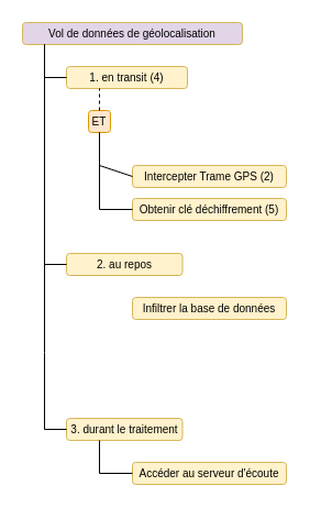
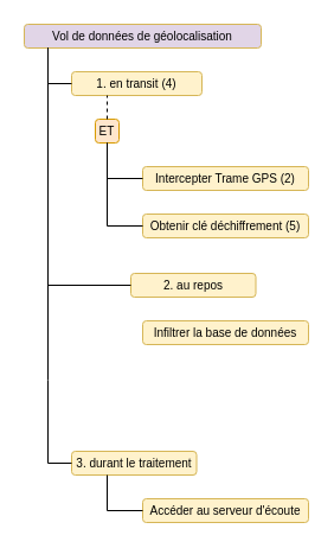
  <mxCell id="0" />
  <mxCell id="1" parent="0" />
  <mxCell id="2" value="Vol de données de géolocalisation" style="rounded=1;html=1;shadow=0;dashed=0;whiteSpace=wrap;fontSize=10;fillColor=#e1d5e7;align=center;strokeColor=#d6b656;" vertex="1" parent="1"><mxGeometry x="20" y="20" width="200" height="20" as="geometry" /></mxCell>
  <mxCell id="3" value="1. en transit (4)" style="rounded=1;html=1;shadow=0;dashed=0;whiteSpace=wrap;fontSize=10;fillColor=#fff2cc;align=center;strokeColor=#d6b656;" vertex="1" parent="1"><mxGeometry x="60" y="60" width="110" height="20" as="geometry" /></mxCell>
- <mxCell id="4" value="2. au repos" style="rounded=1;html=1;shadow=0;dashed=0;whiteSpace=wrap;fontSize=10;fillColor=#fff2cc;align=center;strokeColor=#d6b656;" vertex="1" parent="1"><mxGeometry x="60" y="230" width="105.5" height="20" as="geometry" /></mxCell>
+ <mxCell id="4" value="2. au repos" style="rounded=1;html=1;shadow=0;dashed=0;whiteSpace=wrap;fontSize=10;fillColor=#fff2cc;align=center;strokeColor=#d6b656;" vertex="1" parent="1"><mxGeometry x="110" y="230" width="105.5" height="20" as="geometry" /></mxCell>
  <mxCell id="5" value="3. durant le traitement" style="rounded=1;html=1;shadow=0;dashed=0;whiteSpace=wrap;fontSize=10;fillColor=#fff2cc;align=center;strokeColor=#d6b656;" vertex="1" parent="1"><mxGeometry x="60" y="380" width="105.5" height="20" as="geometry" /></mxCell>
  <mxCell id="6" value="" style="endArrow=none;html=1;rounded=0;exitX=0;exitY=0.5;exitDx=0;exitDy=0;" edge="1" parent="1" source="3"><mxGeometry width="50" height="50" relative="1" as="geometry"><mxPoint x="90" y="110" as="sourcePoint" /><mxPoint x="40" y="40" as="targetPoint" /><Array as="points"><mxPoint x="40" y="70" /></Array></mxGeometry></mxCell>
  <mxCell id="7" value="" style="endArrow=none;html=1;rounded=0;exitX=0;exitY=0.5;exitDx=0;exitDy=0;" edge="1" parent="1" source="4"><mxGeometry width="50" height="50" relative="1" as="geometry"><mxPoint x="90" y="110" as="sourcePoint" /><mxPoint x="40" y="40" as="targetPoint" /><Array as="points"><mxPoint x="40" y="240" /></Array></mxGeometry></mxCell>
  <mxCell id="8" value="" style="endArrow=none;html=1;rounded=0;exitX=0;exitY=0.5;exitDx=0;exitDy=0;" edge="1" parent="1" source="5"><mxGeometry width="50" height="50" relative="1" as="geometry"><mxPoint x="110" y="150" as="sourcePoint" /><mxPoint x="40" y="40" as="targetPoint" /><Array as="points"><mxPoint x="40" y="390" /><mxPoint x="40" y="320" /></Array></mxGeometry></mxCell>
  <mxCell id="9" value="ET" style="rounded=1;html=1;shadow=0;dashed=0;whiteSpace=wrap;fontSize=10;fillColor=#ffe6cc;align=center;strokeColor=#d79b00;" vertex="1" parent="1"><mxGeometry x="80" y="100" width="20" height="20" as="geometry" /></mxCell>
  <mxCell id="10" value="" style="endArrow=none;html=1;rounded=0;entryX=0.273;entryY=1;entryDx=0;entryDy=0;exitX=0.5;exitY=0;exitDx=0;exitDy=0;entryPerimeter=0;dashed=1;" edge="1" parent="1" source="9" target="3"><mxGeometry width="50" height="50" relative="1" as="geometry"><mxPoint x="115" y="100" as="sourcePoint" /><mxPoint x="115" y="90" as="targetPoint" /></mxGeometry></mxCell>
- <mxCell id="11" value="Intercepter Trame GPS (2)" style="rounded=1;html=1;shadow=0;dashed=0;whiteSpace=wrap;fontSize=10;fillColor=#fff2cc;align=center;strokeColor=#d6b656;" vertex="1" parent="1"><mxGeometry x="120" y="150" width="140" height="20" as="geometry" /></mxCell>
+ <mxCell id="11" value="Intercepter Trame GPS (2)" style="rounded=1;html=1;shadow=0;dashed=0;whiteSpace=wrap;fontSize=10;fillColor=#fff2cc;align=center;strokeColor=#d6b656;" vertex="1" parent="1"><mxGeometry x="120" y="140" width="140" height="20" as="geometry" /></mxCell>
  <mxCell id="12" value="" style="endArrow=none;html=1;rounded=0;entryX=0.5;entryY=1;entryDx=0;entryDy=0;exitX=0;exitY=0.5;exitDx=0;exitDy=0;" edge="1" parent="1" source="11" target="9"><mxGeometry width="50" height="50" relative="1" as="geometry"><mxPoint x="-100" y="230" as="sourcePoint" /><mxPoint x="-50" y="180" as="targetPoint" /><Array as="points"><mxPoint x="90" y="150" /></Array></mxGeometry></mxCell>
  <mxCell id="13" value="Obtenir clé déchiffrement (5)" style="rounded=1;html=1;shadow=0;dashed=0;whiteSpace=wrap;fontSize=10;fillColor=#fff2cc;align=center;strokeColor=#d6b656;" vertex="1" parent="1"><mxGeometry x="120" y="180" width="140" height="20" as="geometry" /></mxCell>
  <mxCell id="14" value="" style="endArrow=none;html=1;rounded=0;entryX=0;entryY=0.5;entryDx=0;entryDy=0;" edge="1" parent="1" target="13"><mxGeometry width="50" height="50" relative="1" as="geometry"><mxPoint x="90" y="120" as="sourcePoint" /><mxPoint x="-50" y="180" as="targetPoint" /><Array as="points"><mxPoint x="90" y="190" /></Array></mxGeometry></mxCell>
  <mxCell id="15" value="Infiltrer la base de données" style="rounded=1;html=1;shadow=0;dashed=0;whiteSpace=wrap;fontSize=10;fillColor=#fff2cc;align=center;strokeColor=#d6b656;" vertex="1" parent="1"><mxGeometry x="120" y="270" width="140" height="20" as="geometry" /></mxCell>
  <mxCell id="16" value="Accéder au serveur d'écoute" style="rounded=1;html=1;shadow=0;dashed=0;whiteSpace=wrap;fontSize=10;fillColor=#fff2cc;align=center;strokeColor=#d6b656;" vertex="1" parent="1"><mxGeometry x="120" y="420" width="140" height="20" as="geometry" /></mxCell>
  <mxCell id="17" value="" style="endArrow=none;html=1;rounded=0;exitX=0;exitY=0.5;exitDx=0;exitDy=0;" edge="1" parent="1" source="16"><mxGeometry width="50" height="50" relative="1" as="geometry"><mxPoint x="230" y="410" as="sourcePoint" /><mxPoint x="90" y="400" as="targetPoint" /><Array as="points"><mxPoint x="90" y="430" /></Array></mxGeometry></mxCell>
